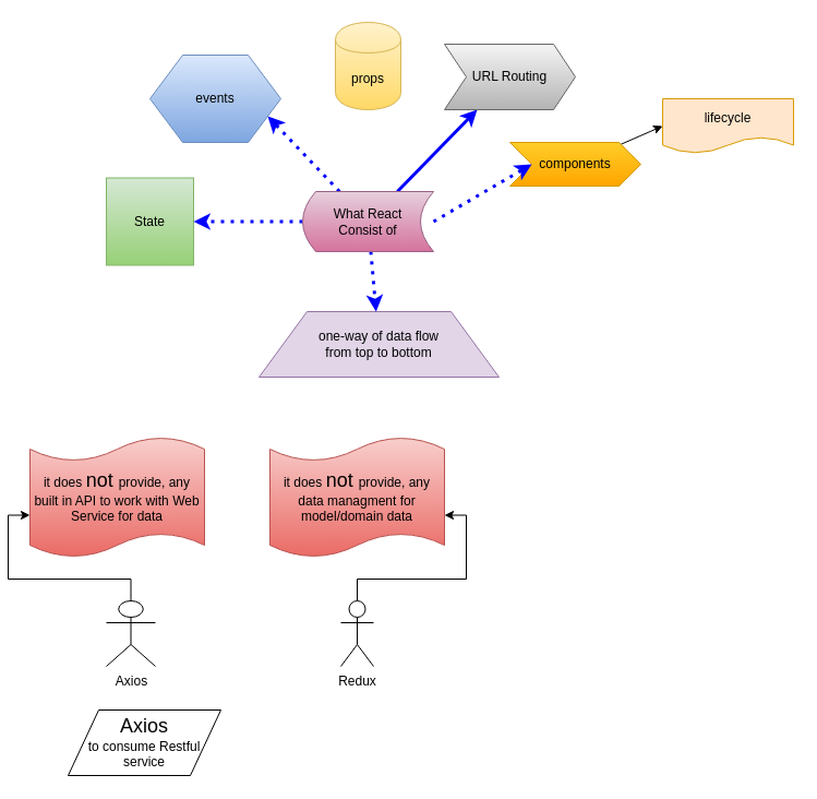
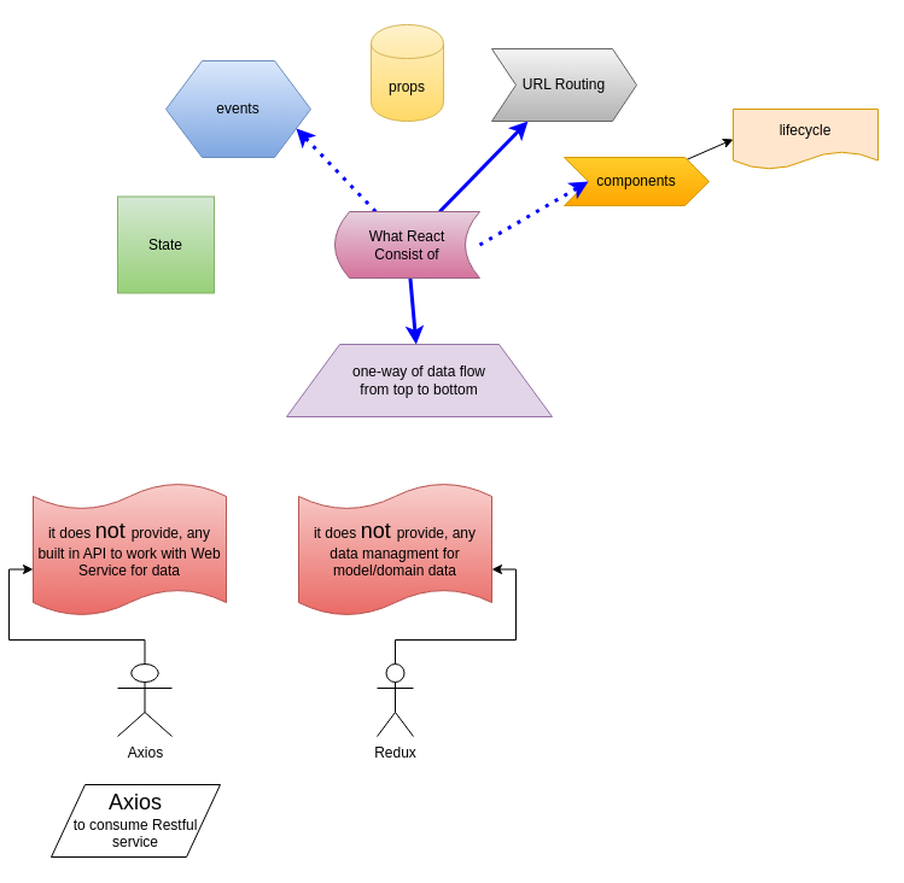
  <mxCell id="0" />
  <mxCell id="1" parent="0" />
  <mxCell id="2" value="State" style="whiteSpace=wrap;html=1;aspect=fixed;gradientColor=#97d077;fillColor=#d5e8d4;strokeColor=#82b366;" parent="1" vertex="1"><mxGeometry x="90" y="162.5" width="80" height="80" as="geometry" /></mxCell>
  <mxCell id="3" value="props" style="shape=cylinder;whiteSpace=wrap;html=1;boundedLbl=1;backgroundOutline=1;gradientColor=#ffd966;fillColor=#fff2cc;strokeColor=#d6b656;" parent="1" vertex="1"><mxGeometry x="300" y="20" width="60" height="80" as="geometry" /></mxCell>
  <mxCell id="4" style="edgeStyle=none;rounded=0;orthogonalLoop=1;jettySize=auto;html=1;entryX=0;entryY=0.5;entryDx=0;entryDy=0;" parent="1" source="5" target="7" edge="1"><mxGeometry relative="1" as="geometry" /></mxCell>
  <mxCell id="5" value="components" style="shape=step;perimeter=stepPerimeter;whiteSpace=wrap;html=1;fixedSize=1;gradientColor=#ffa500;fillColor=#ffcd28;strokeColor=#d79b00;" parent="1" vertex="1"><mxGeometry x="460" y="130" width="120" height="40" as="geometry" /></mxCell>
  <mxCell id="6" value="one-way of data flow &lt;br&gt;from top to bottom" style="shape=trapezoid;perimeter=trapezoidPerimeter;whiteSpace=wrap;html=1;fillColor=#e1d5e7;strokeColor=#9673a6;" parent="1" vertex="1"><mxGeometry x="230" y="285" width="220" height="60" as="geometry" /></mxCell>
  <mxCell id="7" value="lifecycle" style="shape=document;whiteSpace=wrap;html=1;boundedLbl=1;fillColor=#ffe6cc;strokeColor=#d79b00;" parent="1" vertex="1"><mxGeometry x="600" y="90" width="120" height="50" as="geometry" /></mxCell>
  <mxCell id="8" value="events" style="shape=hexagon;perimeter=hexagonPerimeter2;whiteSpace=wrap;html=1;gradientColor=#7ea6e0;fillColor=#dae8fc;strokeColor=#6c8ebf;" parent="1" vertex="1"><mxGeometry x="130" y="50" width="120" height="80" as="geometry" /></mxCell>
  <mxCell id="9" style="edgeStyle=none;rounded=0;orthogonalLoop=1;jettySize=auto;html=1;entryX=1;entryY=0.75;entryDx=0;entryDy=0;strokeWidth=3;dashed=1;dashPattern=1 2;strokeColor=#0000FF;" parent="1" source="14" target="8" edge="1"><mxGeometry relative="1" as="geometry" /></mxCell>
- <mxCell id="10" style="edgeStyle=none;rounded=0;orthogonalLoop=1;jettySize=auto;html=1;strokeWidth=3;dashed=1;dashPattern=1 2;strokeColor=#0000FF;" parent="1" source="14" target="2" edge="1"><mxGeometry relative="1" as="geometry" /></mxCell>
- <mxCell id="11" style="edgeStyle=none;rounded=0;orthogonalLoop=1;jettySize=auto;html=1;strokeWidth=3;dashed=1;dashPattern=1 2;strokeColor=#0000FF;" parent="1" source="14" target="6" edge="1"><mxGeometry relative="1" as="geometry" /></mxCell>
+ <mxCell id="11" style="edgeStyle=none;rounded=0;orthogonalLoop=1;jettySize=auto;html=1;strokeWidth=3;dashed=0;dashPattern=1 2;strokeColor=#0000FF;" parent="1" source="14" target="6" edge="1"><mxGeometry relative="1" as="geometry" /></mxCell>
  <mxCell id="12" style="edgeStyle=none;rounded=0;orthogonalLoop=1;jettySize=auto;html=1;exitX=1;exitY=0.5;exitDx=0;exitDy=0;entryX=0;entryY=0.5;entryDx=0;entryDy=0;strokeWidth=3;dashed=1;dashPattern=1 2;strokeColor=#0000FF;" parent="1" source="14" target="5" edge="1"><mxGeometry relative="1" as="geometry" /></mxCell>
  <mxCell id="13" style="edgeStyle=none;rounded=0;orthogonalLoop=1;jettySize=auto;html=1;entryX=0.25;entryY=1;entryDx=0;entryDy=0;dashed=0;dashPattern=1 2;strokeColor=#0000FF;strokeWidth=3;" edge="1" parent="1" source="14" target="22"><mxGeometry relative="1" as="geometry" /></mxCell>
  <mxCell id="14" value="What React&lt;br&gt;Consist of" style="shape=dataStorage;whiteSpace=wrap;html=1;gradientColor=#d5739d;fillColor=#e6d0de;strokeColor=#996185;" parent="1" vertex="1"><mxGeometry x="270" y="175" width="120" height="55" as="geometry" /></mxCell>
  <mxCell id="15" value="it does &lt;font style=&quot;font-size: 18px&quot;&gt;not &lt;/font&gt;provide, any built in API to work with Web Service for data" style="shape=tape;whiteSpace=wrap;html=1;size=0.2;gradientColor=#ea6b66;fillColor=#f8cecc;strokeColor=#b85450;" parent="1" vertex="1"><mxGeometry x="20" y="400" width="160" height="110" as="geometry" /></mxCell>
  <mxCell id="16" value="it does &lt;font style=&quot;font-size: 18px&quot;&gt;not &lt;/font&gt;provide, any data managment for model/domain data" style="shape=tape;whiteSpace=wrap;html=1;size=0.2;gradientColor=#ea6b66;fillColor=#f8cecc;strokeColor=#b85450;" parent="1" vertex="1"><mxGeometry x="240" y="400" width="160" height="110" as="geometry" /></mxCell>
  <mxCell id="17" value="" style="edgeStyle=orthogonalEdgeStyle;rounded=0;orthogonalLoop=1;jettySize=auto;html=1;entryX=1;entryY=0.65;entryDx=0;entryDy=0;entryPerimeter=0;" parent="1" source="18" target="16" edge="1"><mxGeometry relative="1" as="geometry"><mxPoint x="320" y="690" as="targetPoint" /></mxGeometry></mxCell>
  <mxCell id="18" value="Redux" style="shape=umlActor;verticalLabelPosition=bottom;labelBackgroundColor=#ffffff;verticalAlign=top;html=1;outlineConnect=0;" parent="1" vertex="1"><mxGeometry x="305" y="550" width="30" height="60" as="geometry" /></mxCell>
  <mxCell id="19" style="edgeStyle=orthogonalEdgeStyle;rounded=0;orthogonalLoop=1;jettySize=auto;html=1;entryX=0;entryY=0.65;entryDx=0;entryDy=0;entryPerimeter=0;" parent="1" source="20" target="15" edge="1"><mxGeometry relative="1" as="geometry" /></mxCell>
  <mxCell id="20" value="Axios" style="shape=umlActor;verticalLabelPosition=bottom;labelBackgroundColor=#ffffff;verticalAlign=top;html=1;outlineConnect=0;" parent="1" vertex="1"><mxGeometry x="90" y="550" width="45" height="60" as="geometry" /></mxCell>
- <mxCell id="21" value="&lt;font style=&quot;font-size: 18px&quot;&gt;Axios&lt;/font&gt;&lt;br&gt;to consume Restful service" style="shape=parallelogram;perimeter=parallelogramPerimeter;whiteSpace=wrap;html=1;" parent="1" vertex="1"><mxGeometry x="55" y="650" width="140" height="60" as="geometry" /></mxCell>
+ <mxCell id="21" value="&lt;font style=&quot;font-size: 18px&quot;&gt;Axios&lt;/font&gt;&lt;br&gt;to consume Restful service" style="shape=parallelogram;perimeter=parallelogramPerimeter;whiteSpace=wrap;html=1;" parent="1" vertex="1"><mxGeometry x="35" y="650" width="140" height="60" as="geometry" /></mxCell>
  <mxCell id="22" value="URL Routing" style="shape=step;perimeter=stepPerimeter;whiteSpace=wrap;html=1;fixedSize=1;gradientColor=#b3b3b3;fillColor=#f5f5f5;strokeColor=#666666;" vertex="1" parent="1"><mxGeometry x="400" y="40" width="120" height="60" as="geometry" /></mxCell>
